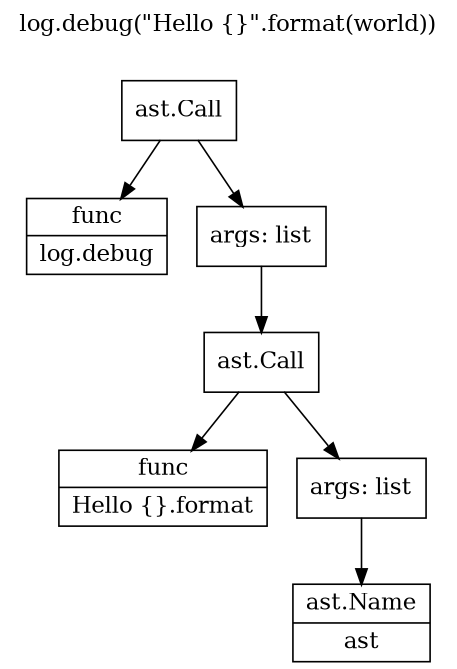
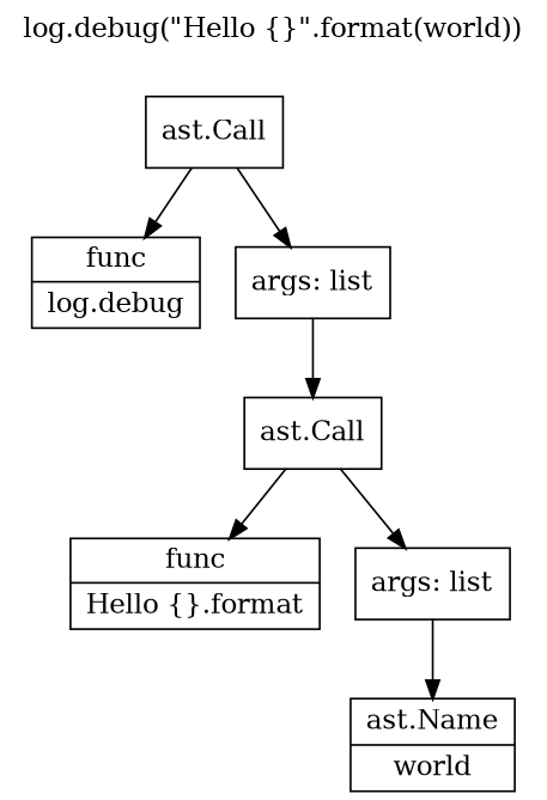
  digraph {
    label="log.debug(\"Hello {}\".format(world))"
    labelloc=t
    node [shape=record]
    n1 [label="ast.Call"]
    n2 [label="{func|log.debug}"]
    n3 [label="args: list"]
    n4 [label="ast.Call"]
    n5 [label="{func|Hello \{\}.format}"]
    n6 [label="args: list"]
-   n7 [label="{ast.Name|ast}"]
+   n7 [label="{ast.Name|world}"]
    n1 -> n2
    n1 -> n3
    n3 -> n4
    n4 -> n5
    n4 -> n6
    n6 -> n7
  }
